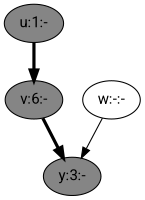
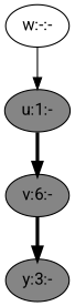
  digraph {
    fontname=Roboto
    node [fillcolor=gray52 fontname=Roboto style=filled]
    edge [fontname=Roboto penwidth=3]
    n1 [label="u:1:-"]
    n2 [label="v:6:-"]
    n3 [label="y:3:-"]
    n4 [label="w:-:-" fillcolor="" style=""]
    n1 -> n2
    n2 -> n3
-   n4 -> n3 [penwidth=1]
+   n4 -> n1 [penwidth=1]
  }
